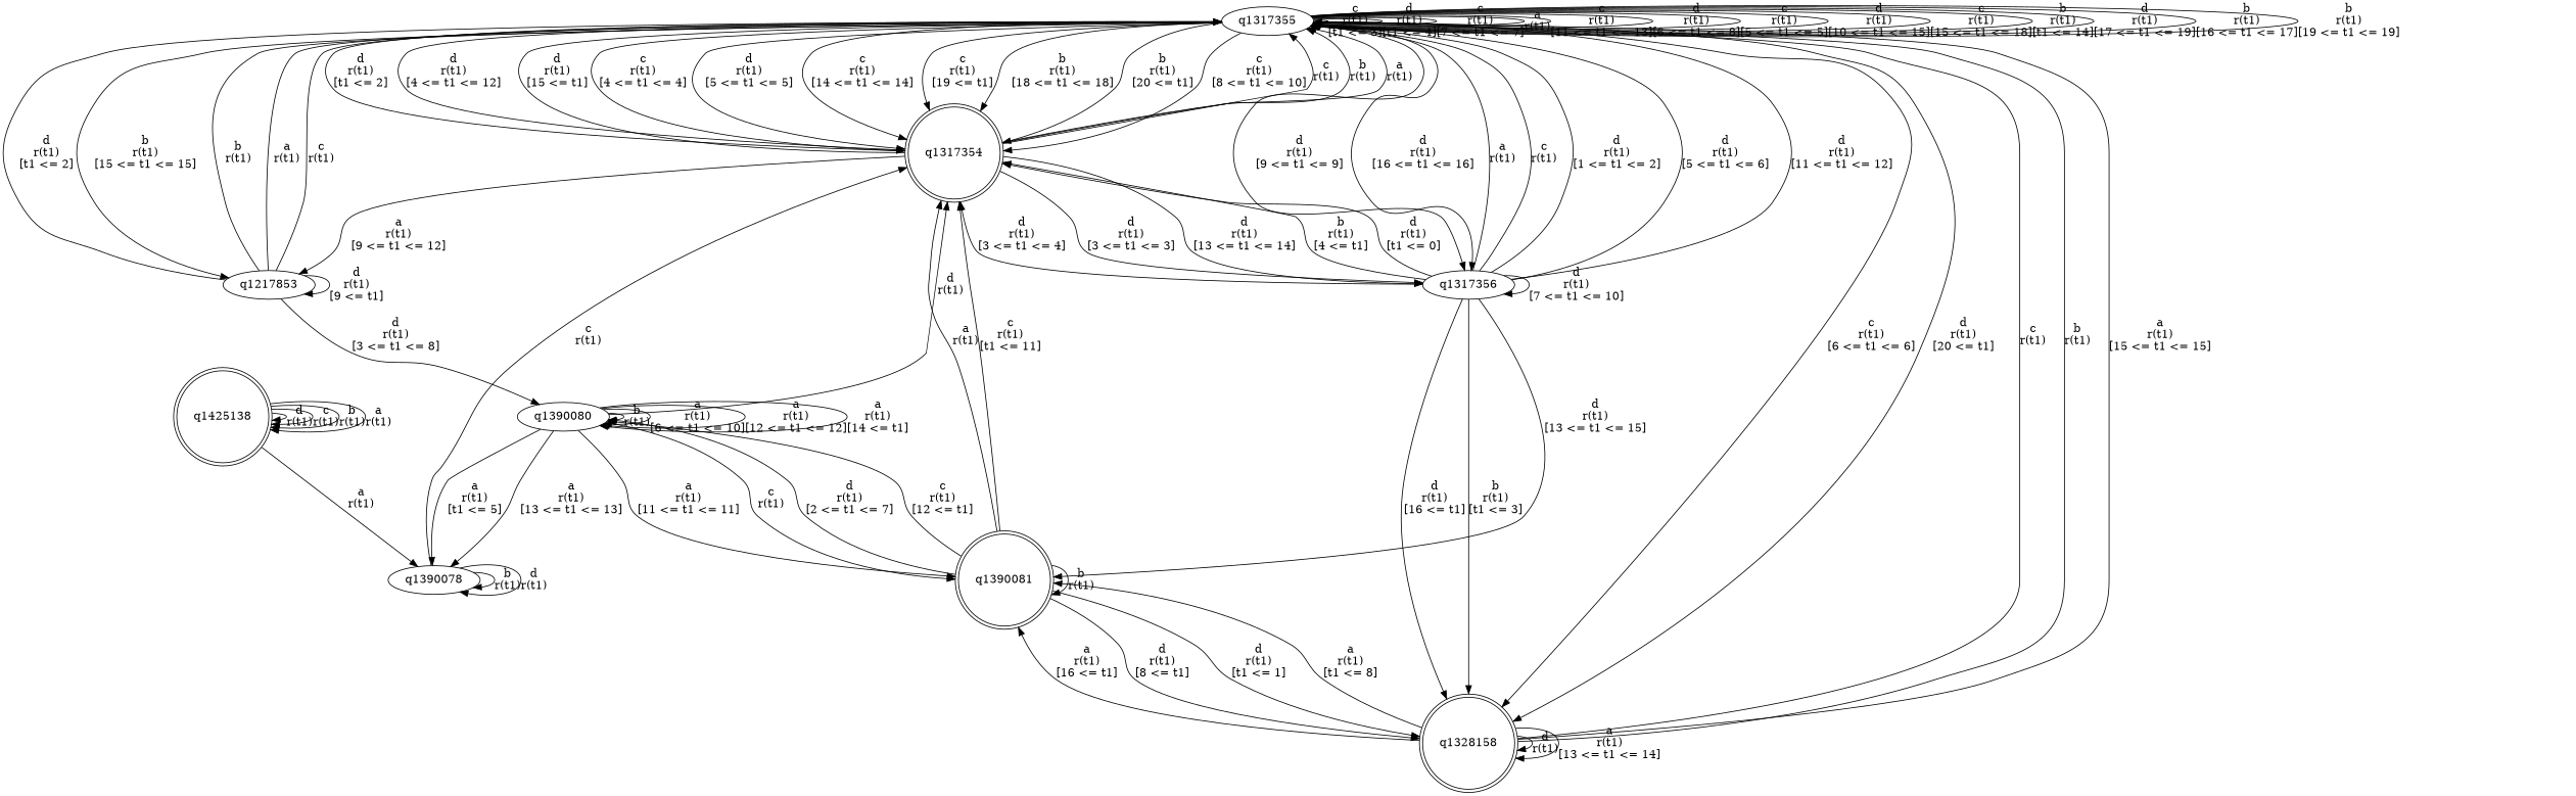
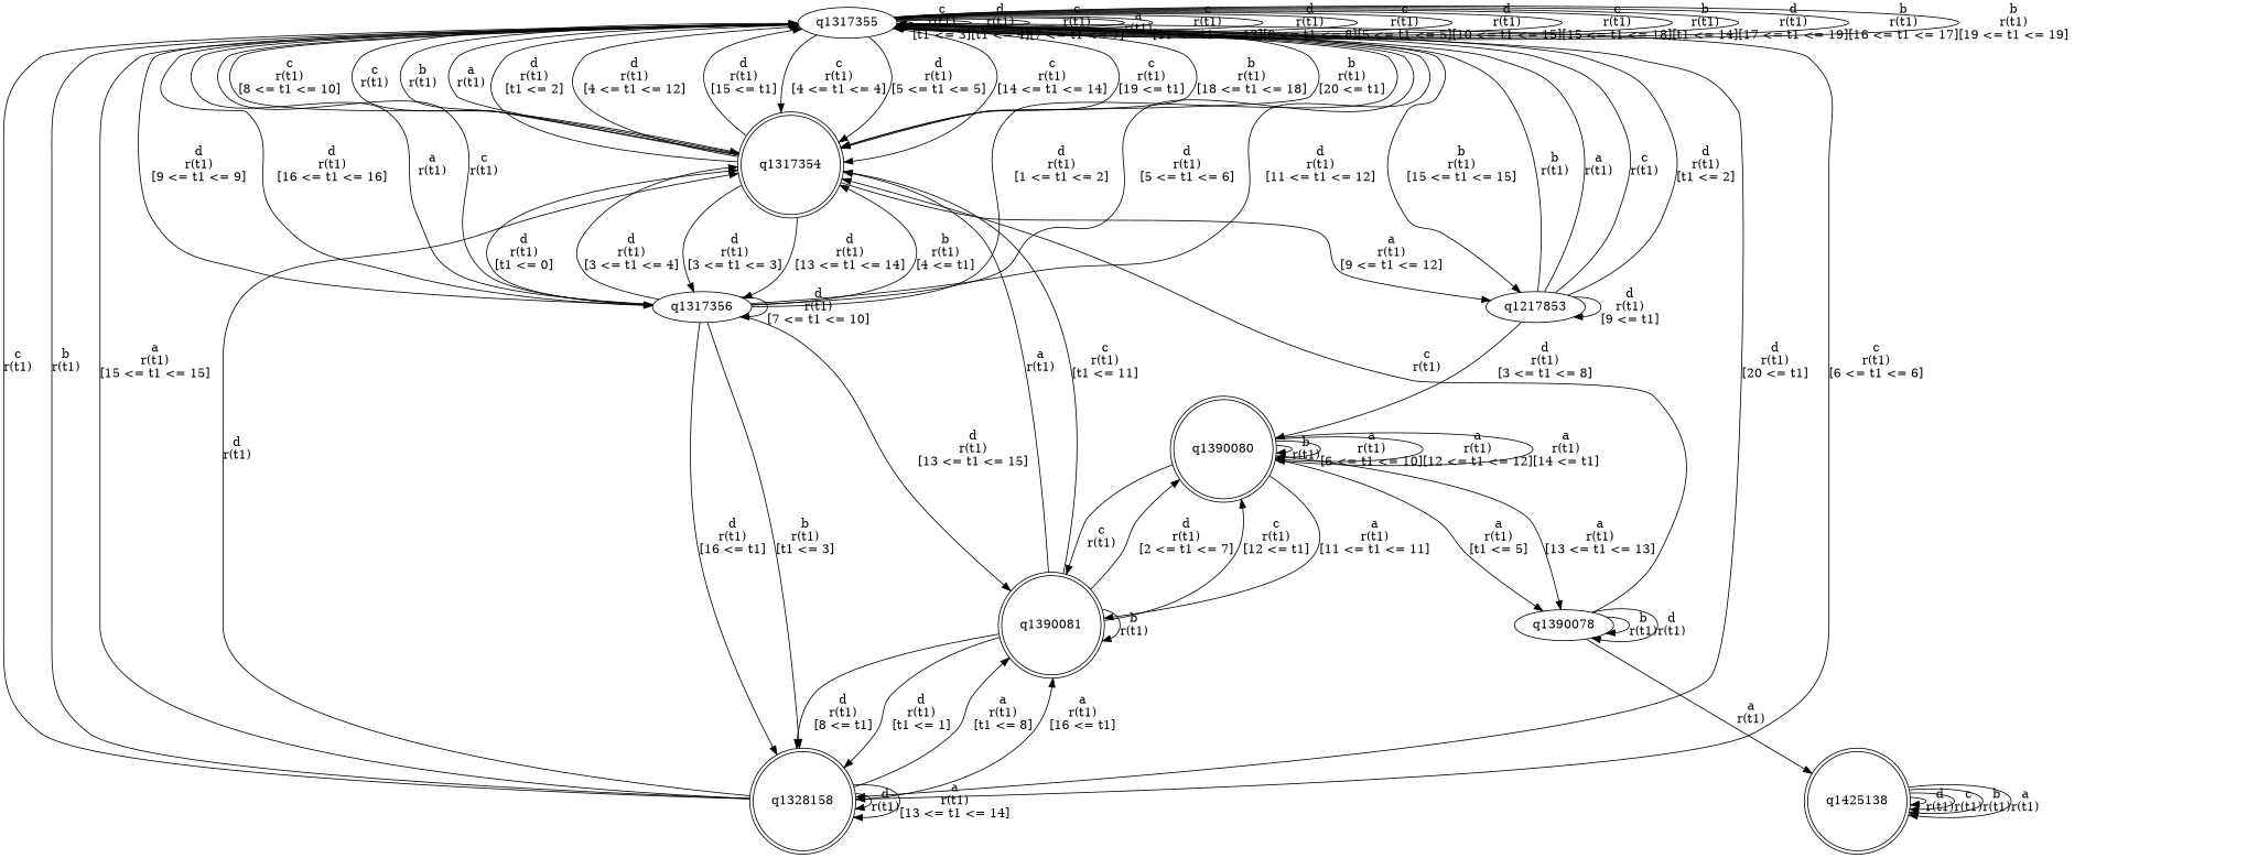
  digraph {
    n1 [label=q1317355]
    n2 [label=q1317354 shape=doublecircle]
    n3 [label=q1317356]
    n4 [label=q1328158 shape=doublecircle]
    n5 [label=q1217853]
    n6 [label=q1390081 shape=doublecircle]
-   n7 [label=q1390080]
+   n7 [label=q1390080 shape=doublecircle]
    n8 [label=q1390078]
    n9 [label=q1425138 shape=doublecircle]
    n1 -> n1 [label="c\nr(t1)\n[t1 <= 3]"]
    n1 -> n1 [label="d\nr(t1)\n[t1 <= 4]"]
    n1 -> n1 [label="c\nr(t1)\n[7 <= t1 <= 7]"]
    n1 -> n1 [label="a\nr(t1)\n"]
    n1 -> n1 [label="c\nr(t1)\n[11 <= t1 <= 13]"]
    n1 -> n1 [label="d\nr(t1)\n[6 <= t1 <= 8]"]
    n1 -> n1 [label="c\nr(t1)\n[5 <= t1 <= 5]"]
    n1 -> n1 [label="d\nr(t1)\n[10 <= t1 <= 15]"]
    n1 -> n1 [label="c\nr(t1)\n[15 <= t1 <= 18]"]
    n1 -> n1 [label="b\nr(t1)\n[t1 <= 14]"]
    n1 -> n1 [label="d\nr(t1)\n[17 <= t1 <= 19]"]
    n1 -> n1 [label="b\nr(t1)\n[16 <= t1 <= 17]"]
    n1 -> n1 [label="b\nr(t1)\n[19 <= t1 <= 19]"]
    n1 -> n2 [label="c\nr(t1)\n[4 <= t1 <= 4]"]
    n1 -> n2 [label="d\nr(t1)\n[5 <= t1 <= 5]"]
    n1 -> n2 [label="c\nr(t1)\n[14 <= t1 <= 14]"]
    n1 -> n2 [label="c\nr(t1)\n[19 <= t1]"]
    n1 -> n2 [label="b\nr(t1)\n[18 <= t1 <= 18]"]
    n1 -> n2 [label="b\nr(t1)\n[20 <= t1]"]
    n1 -> n2 [label="c\nr(t1)\n[8 <= t1 <= 10]"]
    n1 -> n3 [label="d\nr(t1)\n[9 <= t1 <= 9]"]
    n1 -> n3 [label="d\nr(t1)\n[16 <= t1 <= 16]"]
    n1 -> n4 [label="c\nr(t1)\n[6 <= t1 <= 6]"]
    n1 -> n4 [label="d\nr(t1)\n[20 <= t1]"]
    n1 -> n5 [label="b\nr(t1)\n[15 <= t1 <= 15]"]
    n2 -> n1 [label="c\nr(t1)\n"]
    n2 -> n1 [label="b\nr(t1)\n"]
    n2 -> n1 [label="a\nr(t1)\n"]
    n2 -> n1 [label="d\nr(t1)\n[t1 <= 2]"]
    n2 -> n1 [label="d\nr(t1)\n[4 <= t1 <= 12]"]
    n2 -> n1 [label="d\nr(t1)\n[15 <= t1]"]
    n2 -> n3 [label="d\nr(t1)\n[3 <= t1 <= 3]"]
    n2 -> n3 [label="d\nr(t1)\n[13 <= t1 <= 14]"]
    n2 -> n5 [label="a\nr(t1)\n[9 <= t1 <= 12]"]
    n3 -> n1 [label="a\nr(t1)\n"]
    n3 -> n1 [label="c\nr(t1)\n"]
    n3 -> n1 [label="d\nr(t1)\n[1 <= t1 <= 2]"]
    n3 -> n1 [label="d\nr(t1)\n[5 <= t1 <= 6]"]
    n3 -> n1 [label="d\nr(t1)\n[11 <= t1 <= 12]"]
    n3 -> n2 [label="b\nr(t1)\n[4 <= t1]"]
    n3 -> n2 [label="d\nr(t1)\n[t1 <= 0]"]
    n3 -> n2 [label="d\nr(t1)\n[3 <= t1 <= 4]"]
    n3 -> n3 [label="d\nr(t1)\n[7 <= t1 <= 10]"]
    n3 -> n4 [label="b\nr(t1)\n[t1 <= 3]"]
    n3 -> n4 [label="d\nr(t1)\n[16 <= t1]"]
    n3 -> n6 [label="d\nr(t1)\n[13 <= t1 <= 15]"]
    n4 -> n1 [label="c\nr(t1)\n"]
    n4 -> n1 [label="b\nr(t1)\n"]
    n4 -> n1 [label="a\nr(t1)\n[15 <= t1 <= 15]"]
    n4 -> n4 [label="d\nr(t1)\n"]
    n4 -> n4 [label="a\nr(t1)\n[13 <= t1 <= 14]"]
    n4 -> n6 [label="a\nr(t1)\n[t1 <= 8]"]
    n4 -> n6 [label="a\nr(t1)\n[16 <= t1]"]
    n5 -> n1 [label="b\nr(t1)\n"]
    n5 -> n1 [label="a\nr(t1)\n"]
    n5 -> n1 [label="c\nr(t1)\n"]
    n5 -> n1 [label="d\nr(t1)\n[t1 <= 2]"]
    n5 -> n5 [label="d\nr(t1)\n[9 <= t1]"]
    n5 -> n7 [label="d\nr(t1)\n[3 <= t1 <= 8]"]
    n6 -> n2 [label="a\nr(t1)\n"]
    n6 -> n2 [label="c\nr(t1)\n[t1 <= 11]"]
    n6 -> n4 [label="d\nr(t1)\n[t1 <= 1]"]
    n6 -> n4 [label="d\nr(t1)\n[8 <= t1]"]
    n6 -> n6 [label="b\nr(t1)\n"]
    n6 -> n7 [label="d\nr(t1)\n[2 <= t1 <= 7]"]
    n6 -> n7 [label="c\nr(t1)\n[12 <= t1]"]
-   n7 -> n2 [label="d\nr(t1)\n"]
+   n4 -> n2 [label="d\nr(t1)\n"]
    n7 -> n6 [label="c\nr(t1)\n"]
    n7 -> n6 [label="a\nr(t1)\n[11 <= t1 <= 11]"]
    n7 -> n7 [label="b\nr(t1)\n"]
    n7 -> n7 [label="a\nr(t1)\n[6 <= t1 <= 10]"]
    n7 -> n7 [label="a\nr(t1)\n[12 <= t1 <= 12]"]
    n7 -> n7 [label="a\nr(t1)\n[14 <= t1]"]
    n7 -> n8 [label="a\nr(t1)\n[t1 <= 5]"]
    n7 -> n8 [label="a\nr(t1)\n[13 <= t1 <= 13]"]
    n8 -> n2 [label="c\nr(t1)\n"]
    n8 -> n8 [label="b\nr(t1)\n"]
    n8 -> n8 [label="d\nr(t1)\n"]
-   n9 -> n8 [label="a\nr(t1)\n"]
+   n8 -> n9 [label="a\nr(t1)\n"]
    n9 -> n9 [label="d\nr(t1)\n"]
    n9 -> n9 [label="c\nr(t1)\n"]
    n9 -> n9 [label="b\nr(t1)\n"]
    n9 -> n9 [label="a\nr(t1)\n"]
  }
